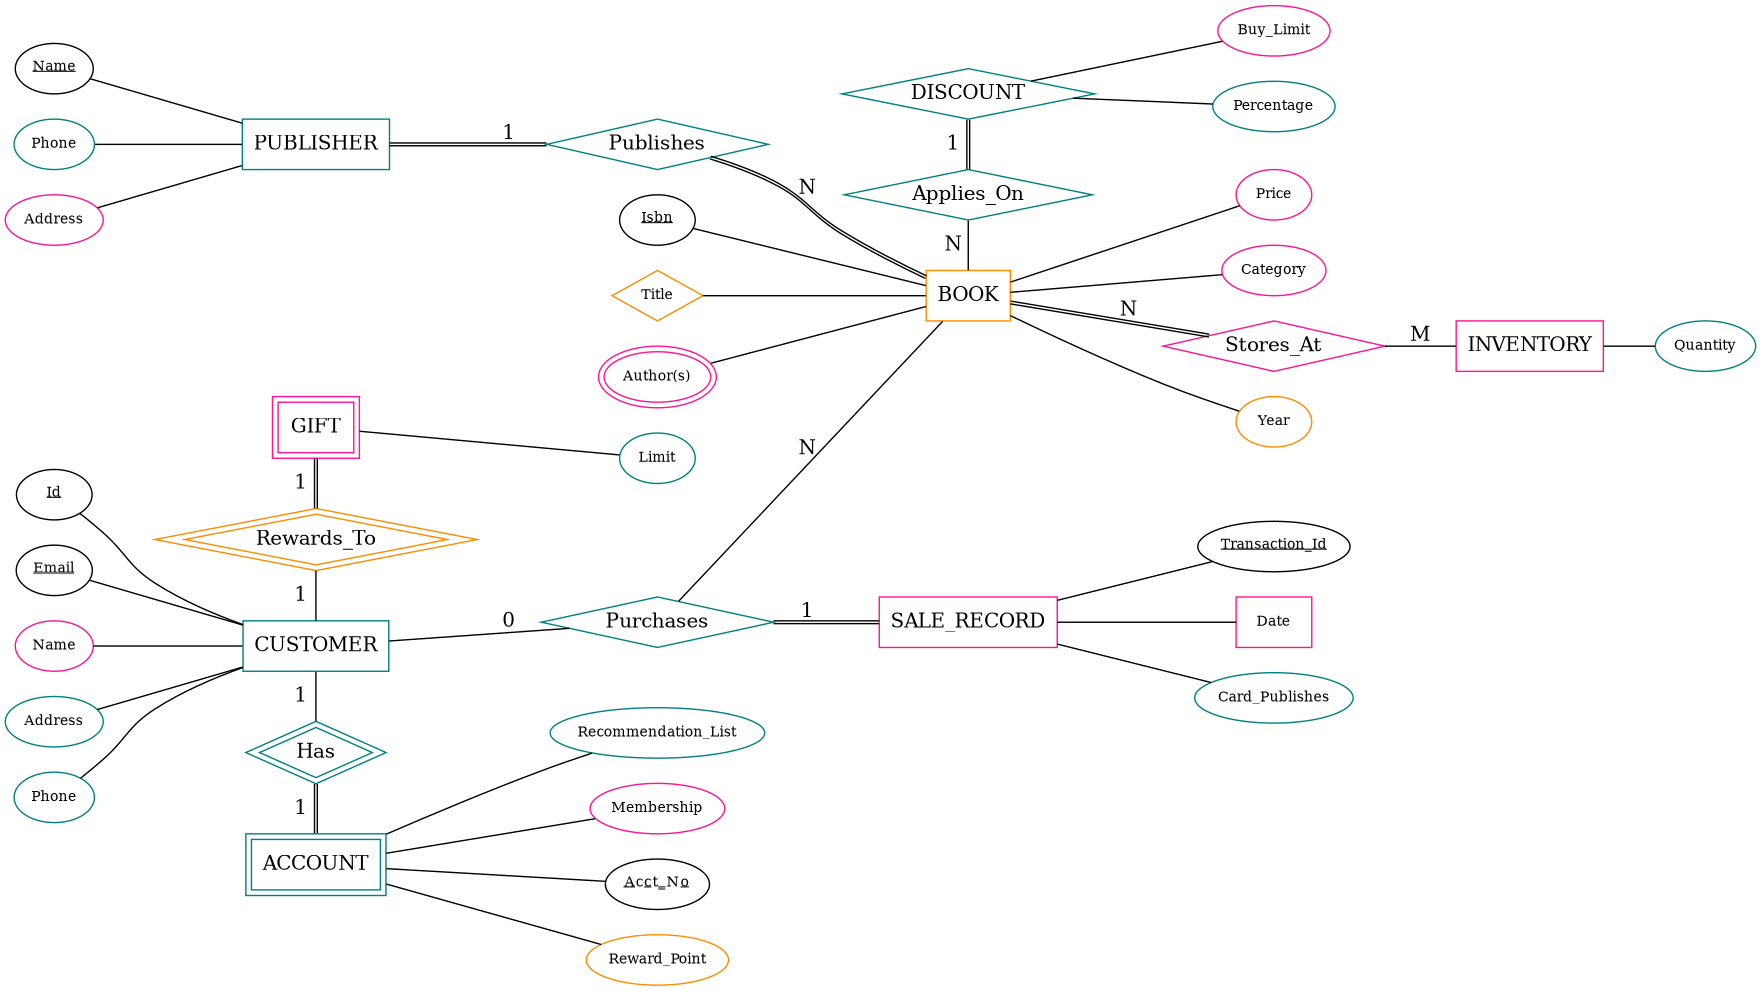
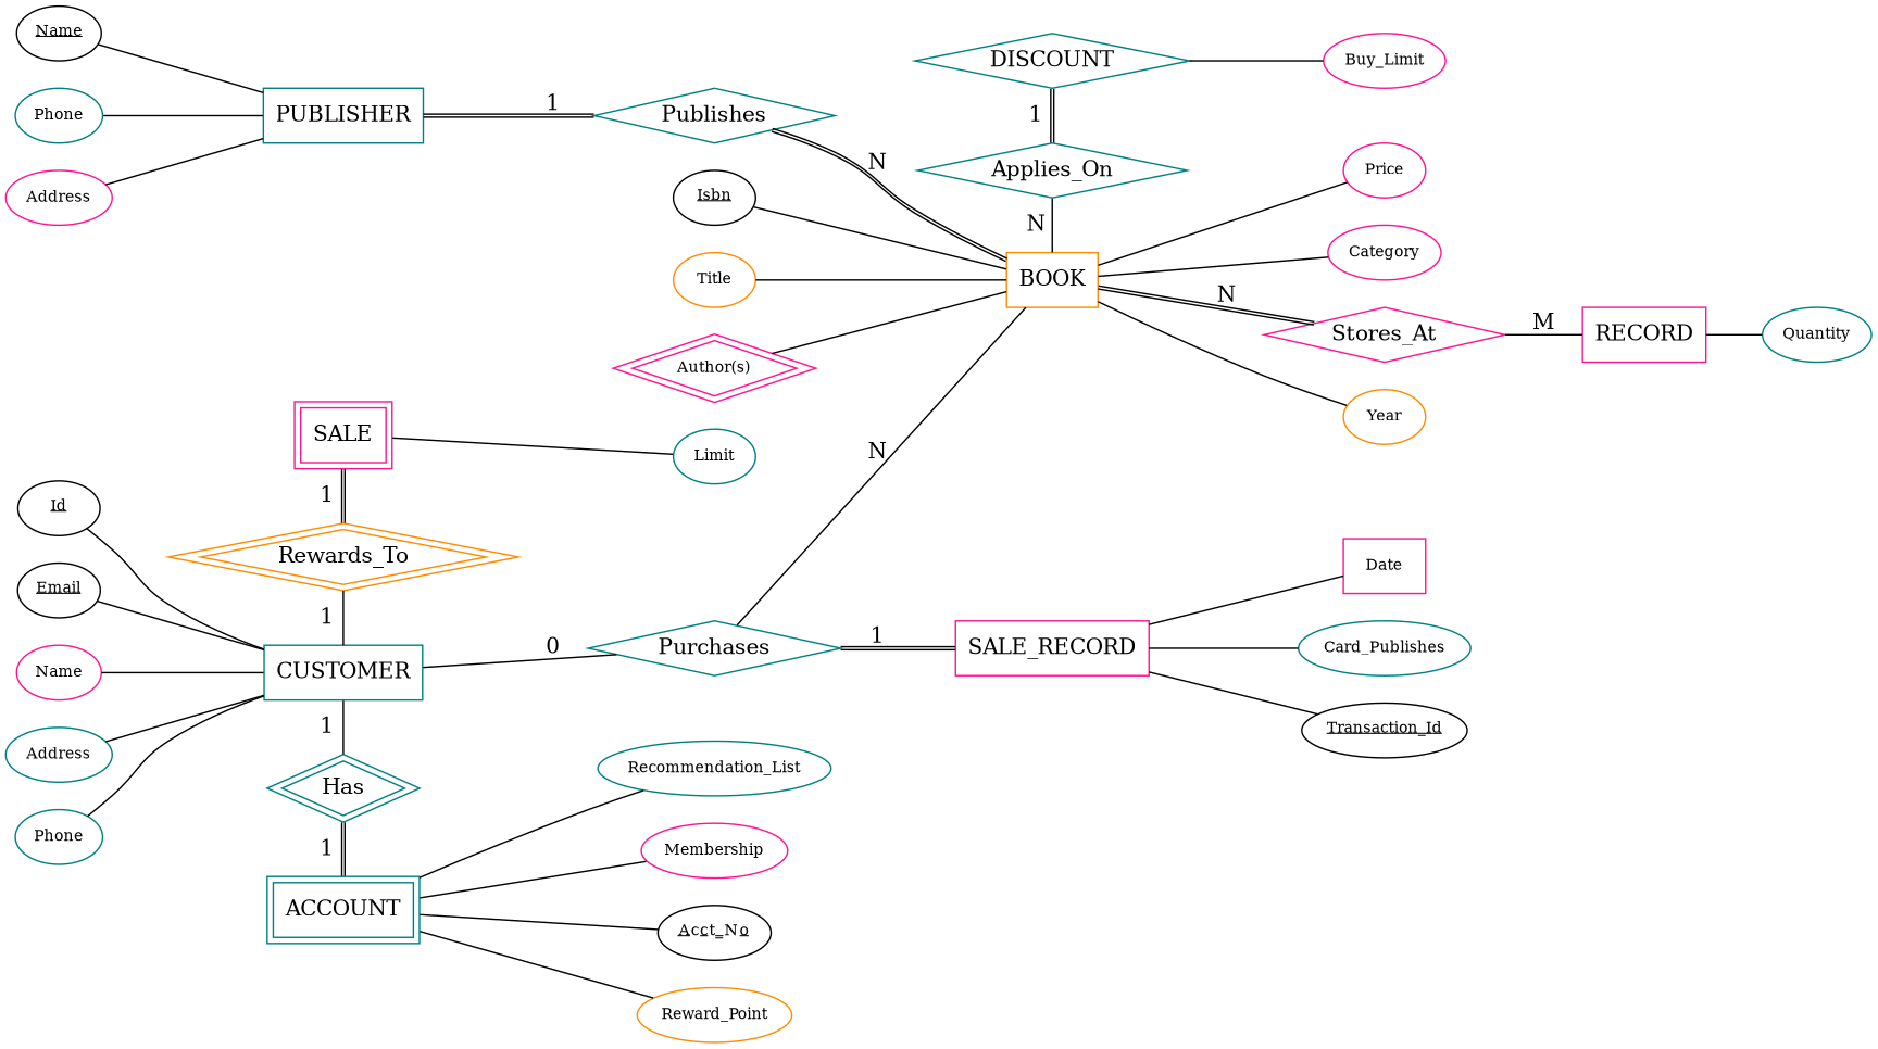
  graph {
    rankdir=LR
    node [color=teal shape=ellipse fontsize=10]
    n1 [label=CUSTOMER shape=box fontsize=""]
    n2 [label=Has peripheries=2 shape=diamond fontsize=""]
    n3 [label=ACCOUNT peripheries=2 shape=box fontsize=""]
-   n4 [color=deeppink label=GIFT peripheries=2 shape=box fontsize=""]
+   n4 [color=deeppink label=SALE peripheries=2 shape=box fontsize=""]
    n5 [color=darkorange label=Rewards_To peripheries=2 shape=diamond fontsize=""]
    n6 [label=DISCOUNT shape=diamond fontsize=""]
    n7 [label=Applies_On shape=diamond fontsize=""]
    n8 [color=darkorange label=BOOK shape=box fontsize=""]
    n9 [label=Purchases shape=diamond fontsize=""]
    n10 [label=<<u>A</u>c<u>c</u>t<u>_</u>N<u>o</u>> color=""]
    n11 [color=darkorange label=Reward_Point]
    n12 [label=Recommendation_List]
    n13 [color=deeppink label=Membership]
    n14 [label=Limit]
-   n15 [label=Percentage]
    n16 [color=deeppink label=Buy_Limit]
    n17 [color=darkorange label=Year]
    n18 [color=deeppink label=Price]
    n19 [color=deeppink label=Category]
    n20 [color=deeppink label=Stores_At shape=diamond fontsize=""]
-   n21 [color=deeppink label=INVENTORY shape=box fontsize=""]
+   n21 [color=deeppink label=RECORD shape=box fontsize=""]
    n22 [label=PUBLISHER shape=box fontsize=""]
    n23 [label=Publishes shape=diamond fontsize=""]
    n24 [color=deeppink label=SALE_RECORD shape=box fontsize=""]
    n25 [label=Quantity]
    n26 [label=<<u>Transaction_Id</u>> color=""]
    n27 [color=deeppink label=Date shape=box]
    n28 [label=Card_Publishes]
    n29 [label=<<u>Isbn</u>> color=""]
-   n30 [color=darkorange label=Title shape=diamond]
-   n31 [color=deeppink label="Author(s)" peripheries=2]
+   n30 [color=darkorange label=Title]
+   n31 [color=deeppink label="Author(s)" peripheries=2 shape=diamond]
    n32 [label=<<u>Name</u>> color=""]
    n33 [label=Phone]
    n34 [color=deeppink label=Address]
    n35 [label=<<u>Id</u>> color=""]
    n36 [label=<<u>Email</u>> color=""]
    n37 [color=deeppink label=Name]
    n38 [label=Address]
    n39 [label=Phone]
    subgraph sub_1 {
      rank=same
      n1
      n2
      n3
      n4
      n5
    }
    subgraph sub_2 {
      rank=same
      n6
      n7
      n8
    }
    n1 -- n2 [label=1]
    n1 -- n9 [label=0]
    n2 -- n3 [color="black:black" label=1]
    n3 -- n10
    n3 -- n11
    n3 -- n12
    n3 -- n13
    n4 -- n5 [color="black:black" label=1]
    n4 -- n14
    n5 -- n1 [label=1]
    n6 -- n7 [color="black:black" label=1]
-   n6 -- n15
    n6 -- n16
    n7 -- n8 [label=N]
    n8 -- n17
    n8 -- n18
    n8 -- n19
    n8 -- n20 [color="black:black" label=N]
    n9 -- n8 [label=N]
    n9 -- n24 [color="black:black" label=1]
    n20 -- n21 [label=M]
    n21 -- n25
    n22 -- n23 [color="black:black" label=1]
    n23 -- n8 [color="black:black" label=N]
    n24 -- n26
    n24 -- n27
    n24 -- n28
    n29 -- n8 [minlen=1]
    n30 -- n8 [minlen=1]
    n31 -- n8 [minlen=1]
    n32 -- n22
    n33 -- n22
    n34 -- n22
    n35 -- n1
    n36 -- n1
    n37 -- n1
    n38 -- n1
    n39 -- n1
  }
